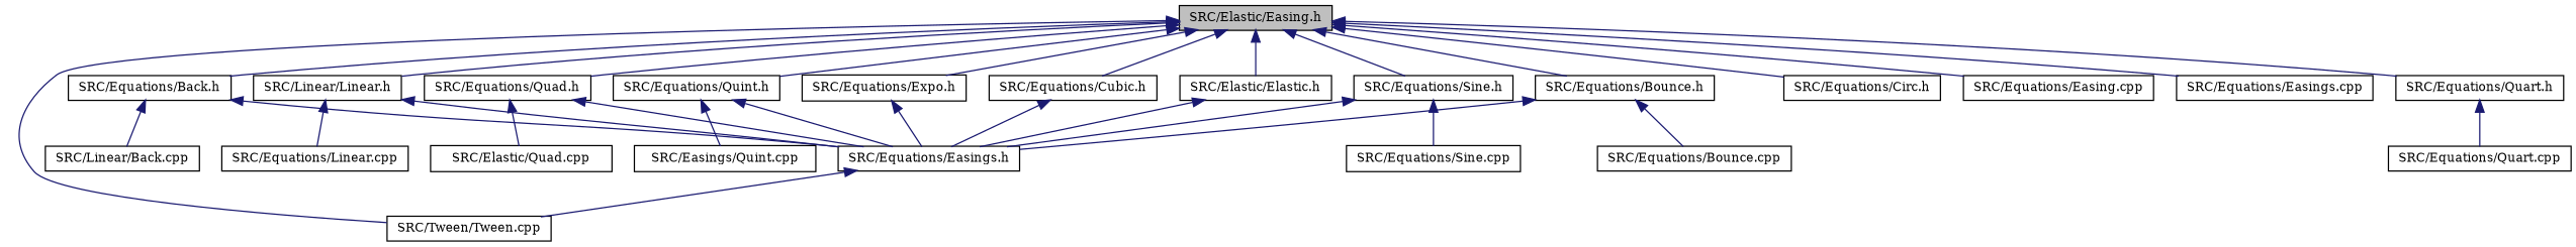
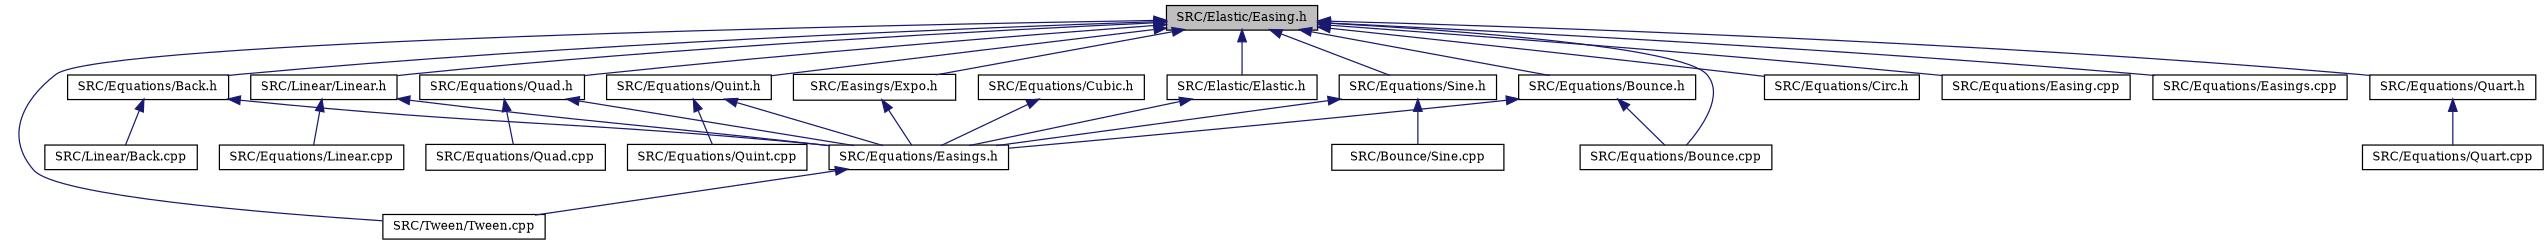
  digraph {
    fontname="DejaVu Serif"
    node [color=black fontname="DejaVu Serif" fontsize=10 shape=record]
    edge [color=midnightblue dir=back fontname="DejaVu Serif" fontsize=10 labelfontname=FreeSans labelfontsize=10 style=solid]
    n1 [fillcolor=grey75 fontcolor=black height=0.2 label="SRC/Elastic/Easing.h" style=filled width=0.4]
    n2 [height=0.2 label="SRC/Equations/Back.h" width=0.4]
    n3 [height=0.2 label="SRC/Tween/Tween.cpp" width=0.4]
    n4 [height=0.2 label="SRC/Equations/Bounce.h" width=0.4]
    n5 [height=0.2 label="SRC/Equations/Circ.h" width=0.4]
    n6 [height=0.2 label="SRC/Equations/Cubic.h" width=0.4]
    n7 [height=0.2 label="SRC/Equations/Easing.cpp" width=0.4]
    n8 [height=0.2 label="SRC/Equations/Easings.cpp" width=0.4]
    n9 [height=0.2 label="SRC/Elastic/Elastic.h" width=0.4]
-   n10 [height=0.2 label="SRC/Equations/Expo.h" width=0.4]
+   n10 [height=0.2 label="SRC/Easings/Expo.h" width=0.4]
    n11 [height=0.2 label="SRC/Linear/Linear.h" width=0.4]
    n12 [height=0.2 label="SRC/Equations/Quad.h" width=0.4]
    n13 [height=0.2 label="SRC/Equations/Quart.h" width=0.4]
    n14 [height=0.2 label="SRC/Equations/Quint.h" width=0.4]
    n15 [height=0.2 label="SRC/Equations/Sine.h" width=0.4]
    n16 [height=0.2 label="SRC/Linear/Back.cpp" width=0.4]
    n17 [height=0.2 label="SRC/Equations/Easings.h" width=0.4]
    n18 [height=0.2 label="SRC/Equations/Bounce.cpp" width=0.4]
    n19 [height=0.2 label="SRC/Equations/Linear.cpp" width=0.4]
-   n20 [height=0.2 label="SRC/Elastic/Quad.cpp" width=0.4]
+   n20 [height=0.2 label="SRC/Equations/Quad.cpp" width=0.4]
    n21 [height=0.2 label="SRC/Equations/Quart.cpp" width=0.4]
-   n22 [height=0.2 label="SRC/Easings/Quint.cpp" width=0.4]
-   n23 [height=0.2 label="SRC/Equations/Sine.cpp" width=0.4]
+   n22 [height=0.2 label="SRC/Equations/Quint.cpp" width=0.4]
+   n23 [height=0.2 label="SRC/Bounce/Sine.cpp" width=0.4]
    n1 -> n2
    n1 -> n3
    n1 -> n4
    n1 -> n5
-   n1 -> n6
+   n1 -> n18
    n1 -> n7
    n1 -> n8
    n1 -> n9
    n1 -> n10
    n1 -> n11
    n1 -> n12
    n1 -> n13
    n1 -> n14
    n1 -> n15
    n2 -> n16
    n2 -> n17
    n4 -> n17
    n4 -> n18
    n6 -> n17
    n9 -> n17
    n10 -> n17
    n11 -> n17
    n11 -> n19
    n12 -> n17
    n12 -> n20
    n13 -> n21
    n14 -> n17
    n14 -> n22
    n15 -> n17
    n15 -> n23
    n17 -> n3
  }
